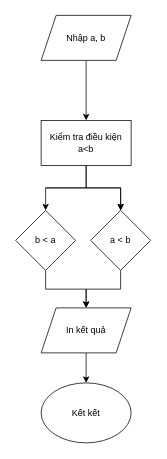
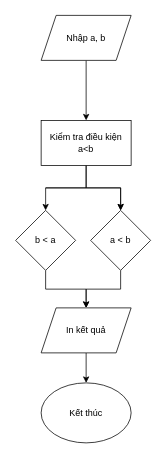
  <mxCell id="0" />
  <mxCell id="1" parent="0" />
  <mxCell id="2" value="" style="edgeStyle=orthogonalEdgeStyle;rounded=0;orthogonalLoop=1;jettySize=auto;html=1;" edge="1" parent="1" source="3" target="7"><mxGeometry relative="1" as="geometry" /></mxCell>
  <mxCell id="3" value="Nhập a, b" style="shape=parallelogram;perimeter=parallelogramPerimeter;whiteSpace=wrap;html=1;fixedSize=1;" vertex="1" parent="1"><mxGeometry x="54" y="20" width="120" height="60" as="geometry" /></mxCell>
  <mxCell id="4" style="edgeStyle=orthogonalEdgeStyle;rounded=0;orthogonalLoop=1;jettySize=auto;html=1;" edge="1" parent="1" target="9"><mxGeometry relative="1" as="geometry"><mxPoint x="160" y="320" as="targetPoint" /><mxPoint x="60" y="250" as="sourcePoint" /><Array as="points"><mxPoint x="114" y="250" /><mxPoint x="160" y="250" /></Array></mxGeometry></mxCell>
  <mxCell id="5" value="" style="edgeStyle=orthogonalEdgeStyle;rounded=0;orthogonalLoop=1;jettySize=auto;html=1;" edge="1" parent="1" source="7" target="9"><mxGeometry relative="1" as="geometry" /></mxCell>
  <mxCell id="6" value="" style="edgeStyle=orthogonalEdgeStyle;rounded=0;orthogonalLoop=1;jettySize=auto;html=1;" edge="1" parent="1" source="7" target="11"><mxGeometry relative="1" as="geometry" /></mxCell>
  <mxCell id="7" value="Kiểm tra điều kiện a&amp;lt;b" style="rounded=0;whiteSpace=wrap;html=1;" vertex="1" parent="1"><mxGeometry x="54" y="160" width="120" height="60" as="geometry" /></mxCell>
  <mxCell id="8" value="" style="edgeStyle=orthogonalEdgeStyle;rounded=0;orthogonalLoop=1;jettySize=auto;html=1;" edge="1" parent="1" source="9" target="13"><mxGeometry relative="1" as="geometry" /></mxCell>
  <mxCell id="9" value="a &amp;lt; b" style="rhombus;whiteSpace=wrap;html=1;" vertex="1" parent="1"><mxGeometry x="120" y="280" width="80" height="80" as="geometry" /></mxCell>
  <mxCell id="10" value="" style="edgeStyle=orthogonalEdgeStyle;rounded=0;orthogonalLoop=1;jettySize=auto;html=1;" edge="1" parent="1" source="11" target="13"><mxGeometry relative="1" as="geometry" /></mxCell>
  <mxCell id="11" value="b &amp;lt; a" style="rhombus;whiteSpace=wrap;html=1;" vertex="1" parent="1"><mxGeometry x="20" y="280" width="80" height="80" as="geometry" /></mxCell>
  <mxCell id="12" value="" style="edgeStyle=orthogonalEdgeStyle;rounded=0;orthogonalLoop=1;jettySize=auto;html=1;" edge="1" parent="1" source="13" target="14"><mxGeometry relative="1" as="geometry" /></mxCell>
  <mxCell id="13" value="In kết quả" style="shape=parallelogram;perimeter=parallelogramPerimeter;whiteSpace=wrap;html=1;fixedSize=1;" vertex="1" parent="1"><mxGeometry x="54" y="410" width="120" height="60" as="geometry" /></mxCell>
- <mxCell id="14" value="Kết kết" style="ellipse;whiteSpace=wrap;html=1;" vertex="1" parent="1"><mxGeometry x="54" y="510" width="120" height="80" as="geometry" /></mxCell>
+ <mxCell id="14" value="Kết thúc" style="ellipse;whiteSpace=wrap;html=1;" vertex="1" parent="1"><mxGeometry x="54" y="510" width="120" height="80" as="geometry" /></mxCell>
